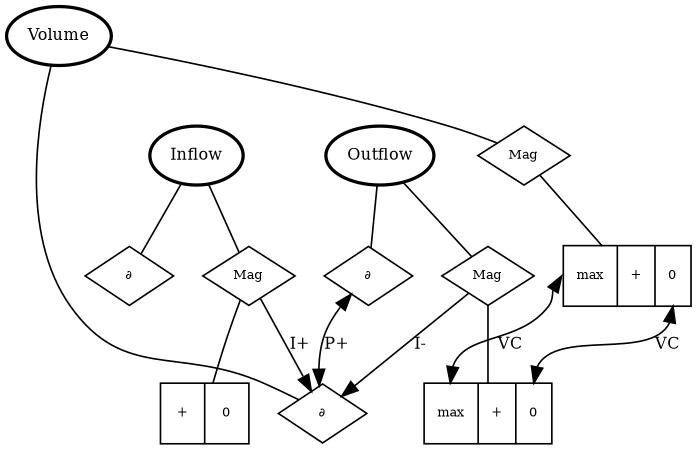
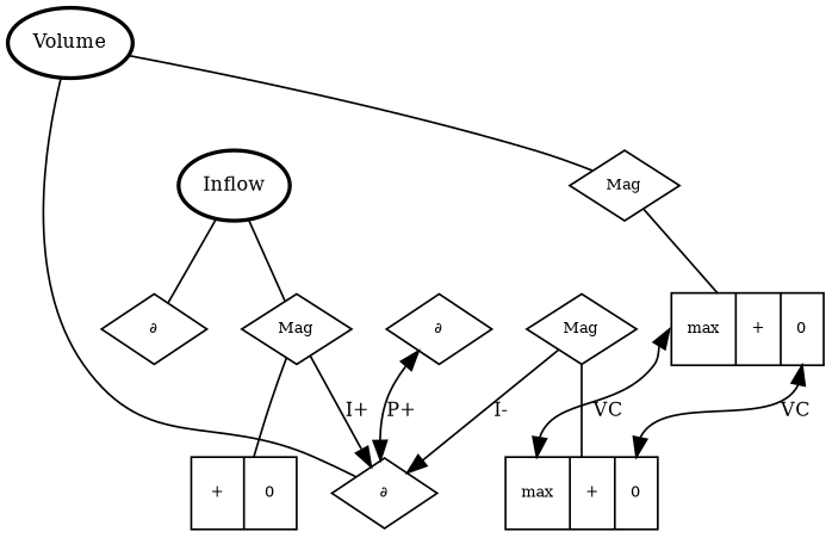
  digraph {
    fontsize=8
    node [fontsize=8 shape=diamond]
    edge [dir=none fontsize=10 weight=20]
    n1 [fontsize=10 label=Inflow style=bold shape=""]
    n2 [label="∂"]
    n3 [label=Mag]
    n4 [label="<Iplus> + | <Inull> 0" shape=record]
    n5 [label="∂"]
-   n6 [fontsize=10 label=Outflow style=bold shape=""]
    n7 [label="∂"]
    n8 [label=Mag]
    n9 [label="<Omax> max | <Oplus>+ | <Onull> 0" shape=record]
    n10 [fontsize=10 label=Volume style=bold shape=""]
    n11 [label=Mag]
    n12 [label="<Vmax> max | <Vplus>+ | <Vnull> 0" shape=record]
    n1 -> n2
    n1 -> n3
    n3 -> n4
    n3 -> n5 [label="I+" dir="" weight=""]
-   n6 -> n7
-   n6 -> n8
    n7 -> n5 [dir=both label="P+" weight=""]
    n8 -> n5 [label="I-" dir="" weight=""]
    n8 -> n9
    n10 -> n5
    n10 -> n11
    n11 -> n12
    n12 -> n9 [dir=both headport=Omax label=VC tailport=Vmax weight=""]
    n12 -> n9 [dir=both headport=Onull label=VC tailport=Vnull weight=""]
  }
